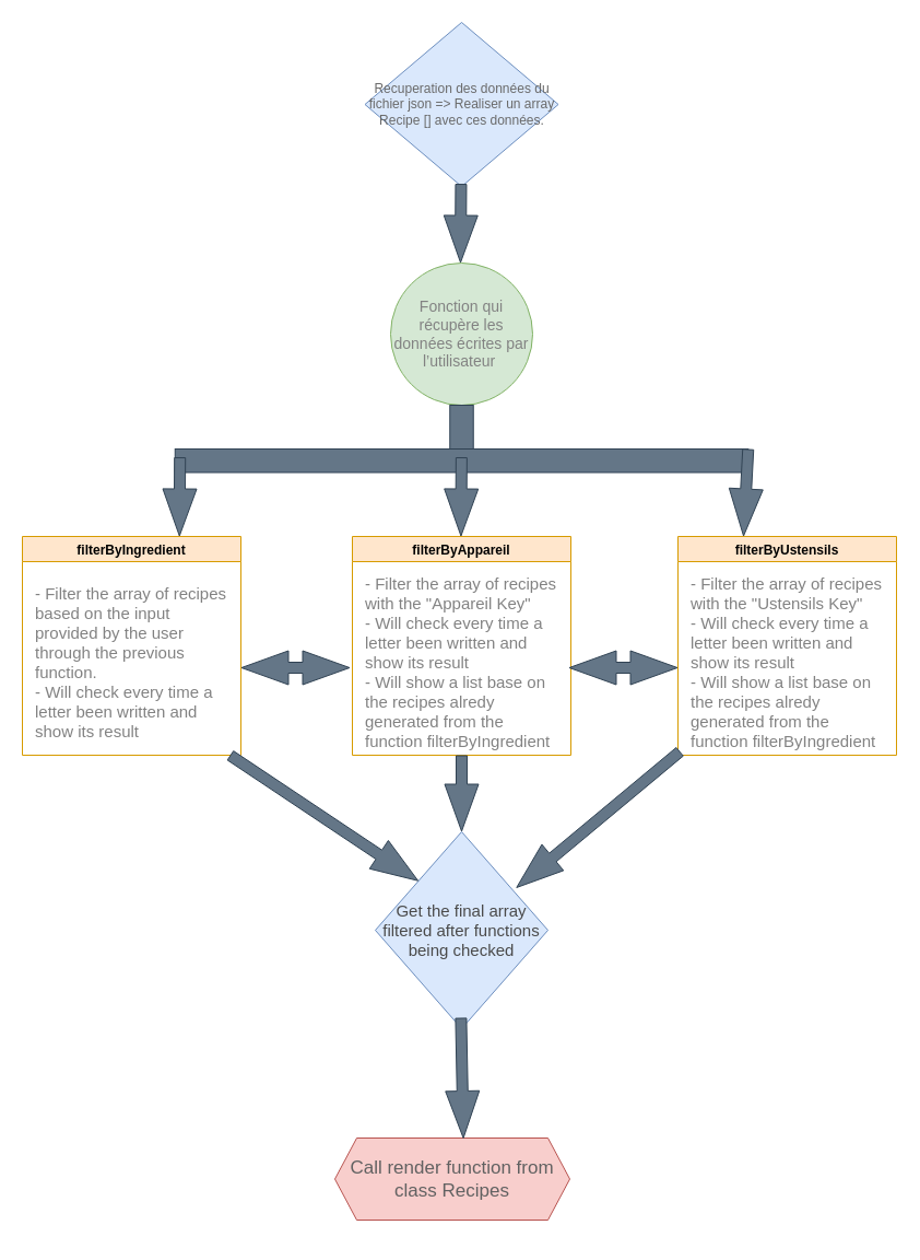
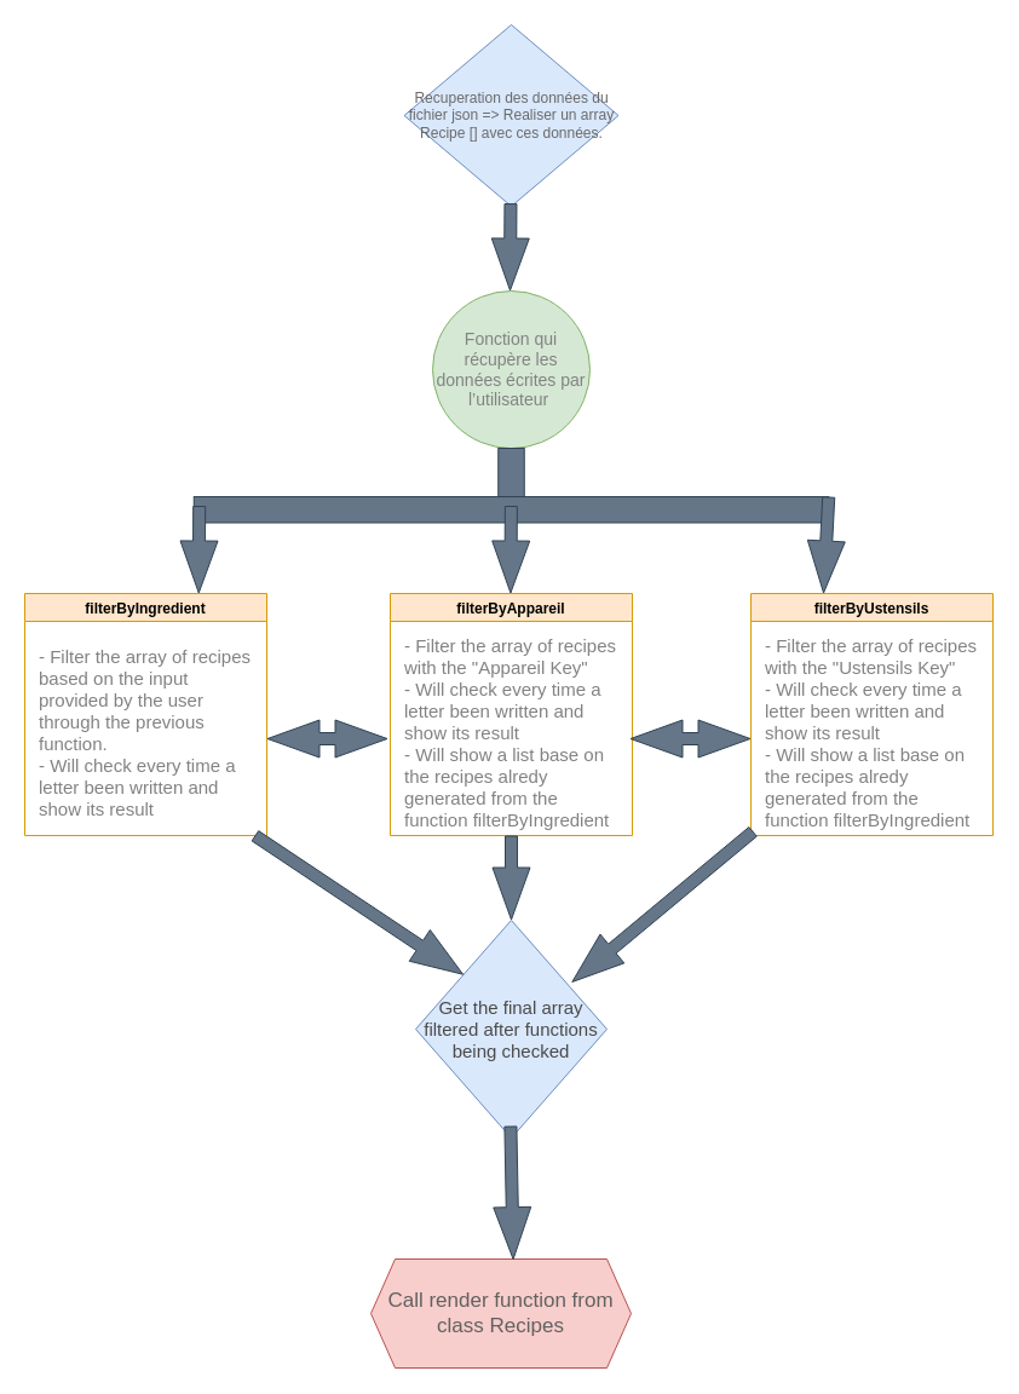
  <mxCell id="0" />
  <mxCell id="1" parent="0" />
  <mxCell id="2" value="&lt;div&gt;&lt;span&gt;&lt;font style=&quot;font-size: 14px&quot;&gt;Fonction qui récupère les données écrites par l’utilisateur&amp;nbsp;&lt;/font&gt;&lt;/span&gt;&lt;/div&gt;" style="ellipse;whiteSpace=wrap;html=1;aspect=fixed;hachureGap=4;pointerEvents=0;align=center;fillColor=#d5e8d4;strokeColor=#82b366;fontColor=#828282;" parent="1" vertex="1"><mxGeometry x="357" y="240" width="130" height="130" as="geometry" /></mxCell>
  <mxCell id="3" value="filterByIngredient" style="swimlane;hachureGap=4;pointerEvents=0;fillColor=#ffe6cc;strokeColor=#d79b00;" parent="1" vertex="1"><mxGeometry x="20" y="490" width="200" height="200" as="geometry"><mxRectangle x="58" y="410" width="130" height="23" as="alternateBounds" /></mxGeometry></mxCell>
  <mxCell id="4" value="&lt;font style=&quot;font-size: 15px&quot;&gt;- Filter the array of recipes based on the input provided by the user through the previous function.&amp;nbsp;&lt;br&gt;- Will check every time a letter been written and show its result&amp;nbsp;&lt;br&gt;&lt;/font&gt;" style="text;html=1;strokeColor=none;fillColor=none;align=left;verticalAlign=middle;whiteSpace=wrap;rounded=0;hachureGap=4;pointerEvents=0;fontColor=#828282;" parent="3" vertex="1"><mxGeometry x="10" y="30" width="180" height="170" as="geometry" /></mxCell>
  <mxCell id="5" value="filterByAppareil" style="swimlane;hachureGap=4;pointerEvents=0;fillColor=#ffe6cc;strokeColor=#d79b00;" parent="1" vertex="1"><mxGeometry x="322" y="490" width="200" height="200" as="geometry" /></mxCell>
  <mxCell id="6" value="&lt;font style=&quot;font-size: 15px&quot;&gt;- Filter the array of recipes with the &quot;Appareil Key&quot;&lt;br&gt;- Will check every time a letter been written and show its result&amp;nbsp;&lt;br&gt;- Will show a list base on the recipes alredy generated from the function filterByIngredient&lt;br&gt;&lt;/font&gt;" style="text;html=1;strokeColor=none;fillColor=none;align=left;verticalAlign=middle;whiteSpace=wrap;rounded=0;hachureGap=4;pointerEvents=0;fontColor=#828282;" parent="5" vertex="1"><mxGeometry x="10" y="30" width="180" height="170" as="geometry" /></mxCell>
  <mxCell id="7" value="filterByUstensils" style="swimlane;hachureGap=4;pointerEvents=0;fillColor=#ffe6cc;strokeColor=#d79b00;" parent="1" vertex="1"><mxGeometry x="620" y="490" width="200" height="200" as="geometry" /></mxCell>
  <mxCell id="8" value="&lt;font style=&quot;font-size: 15px&quot;&gt;- Filter the array of recipes with the &quot;Ustensils Key&quot;&lt;br&gt;- Will check every time a letter been written and show its result&amp;nbsp;&lt;br&gt;- Will show a list base on the recipes alredy generated from the function filterByIngredient&lt;br&gt;&lt;/font&gt;" style="text;html=1;strokeColor=none;fillColor=none;align=left;verticalAlign=middle;whiteSpace=wrap;rounded=0;hachureGap=4;pointerEvents=0;fontColor=#828282;" parent="7" vertex="1"><mxGeometry x="10" y="30" width="180" height="170" as="geometry" /></mxCell>
  <mxCell id="9" value="&lt;font color=&quot;#696969&quot;&gt;Recuperation des données du fichier json =&amp;gt; Realiser un array Recipe [] avec ces données.&lt;/font&gt;" style="rhombus;whiteSpace=wrap;html=1;hachureGap=4;pointerEvents=0;align=center;verticalAlign=middle;horizontal=1;fillColor=#dae8fc;strokeColor=#6c8ebf;fontColor=#A8A8A8;" parent="1" vertex="1"><mxGeometry x="333.5" y="20" width="177" height="150" as="geometry" /></mxCell>
  <mxCell id="10" value="" style="shape=flexArrow;endArrow=classic;html=1;fontColor=#A8A8A8;startSize=14;endSize=14;sourcePerimeterSpacing=8;targetPerimeterSpacing=8;fillColor=#647687;strokeColor=#314354;" parent="1" edge="1"><mxGeometry width="50" height="50" relative="1" as="geometry"><mxPoint x="421.467" y="167.542" as="sourcePoint" /><mxPoint x="421" y="240" as="targetPoint" /><Array as="points" /></mxGeometry></mxCell>
  <mxCell id="11" value="" style="rounded=0;whiteSpace=wrap;html=1;hachureGap=4;pointerEvents=0;fontColor=#ffffff;align=center;verticalAlign=middle;rotation=90;fillColor=#647687;strokeColor=#314354;" parent="1" vertex="1"><mxGeometry x="395.5" y="385.75" width="53" height="21.5" as="geometry" /></mxCell>
  <mxCell id="12" value="" style="rounded=0;whiteSpace=wrap;html=1;hachureGap=4;pointerEvents=0;fontColor=#ffffff;align=center;verticalAlign=middle;rotation=-180;fillColor=#647687;strokeColor=#314354;" parent="1" vertex="1"><mxGeometry x="159.75" y="410" width="524.5" height="21.5" as="geometry" /></mxCell>
  <mxCell id="13" value="" style="shape=flexArrow;endArrow=classic;html=1;fontColor=#A8A8A8;startSize=14;endSize=14;sourcePerimeterSpacing=8;targetPerimeterSpacing=8;fillColor=#647687;strokeColor=#314354;exitX=0;exitY=1;exitDx=0;exitDy=0;" parent="1" source="12" edge="1"><mxGeometry width="50" height="50" relative="1" as="geometry"><mxPoint x="680.467" y="417.542" as="sourcePoint" /><mxPoint x="680" y="490" as="targetPoint" /><Array as="points" /></mxGeometry></mxCell>
  <mxCell id="14" value="" style="shape=flexArrow;endArrow=classic;html=1;fontColor=#A8A8A8;startSize=14;endSize=14;sourcePerimeterSpacing=8;targetPerimeterSpacing=8;fillColor=#647687;strokeColor=#314354;" parent="1" edge="1"><mxGeometry width="50" height="50" relative="1" as="geometry"><mxPoint x="421.877" y="417.542" as="sourcePoint" /><mxPoint x="421.41" y="490" as="targetPoint" /><Array as="points" /></mxGeometry></mxCell>
  <mxCell id="15" value="" style="shape=flexArrow;endArrow=classic;html=1;fontColor=#A8A8A8;startSize=14;endSize=14;sourcePerimeterSpacing=8;targetPerimeterSpacing=8;fillColor=#647687;strokeColor=#314354;" parent="1" edge="1"><mxGeometry width="50" height="50" relative="1" as="geometry"><mxPoint x="164.217" y="417.542" as="sourcePoint" /><mxPoint x="163.75" y="490" as="targetPoint" /><Array as="points" /></mxGeometry></mxCell>
  <mxCell id="16" value="" style="shape=flexArrow;endArrow=classic;startArrow=classic;html=1;fontColor=#A8A8A8;startSize=14;endSize=14;sourcePerimeterSpacing=8;targetPerimeterSpacing=8;fillColor=#647687;strokeColor=#314354;" parent="1" edge="1"><mxGeometry width="100" height="100" relative="1" as="geometry"><mxPoint x="220" y="610" as="sourcePoint" /><mxPoint x="320" y="610" as="targetPoint" /></mxGeometry></mxCell>
  <mxCell id="17" value="" style="shape=flexArrow;endArrow=classic;startArrow=classic;html=1;fontColor=#A8A8A8;startSize=14;endSize=14;sourcePerimeterSpacing=8;targetPerimeterSpacing=8;fillColor=#647687;strokeColor=#314354;" parent="1" edge="1"><mxGeometry width="100" height="100" relative="1" as="geometry"><mxPoint x="520" y="610" as="sourcePoint" /><mxPoint x="620" y="610" as="targetPoint" /></mxGeometry></mxCell>
- <mxCell id="18" value="&lt;font style=&quot;font-size: 17px&quot; color=&quot;#616161&quot;&gt;Call render function from class Recipes&lt;/font&gt;" style="shape=hexagon;perimeter=hexagonPerimeter2;whiteSpace=wrap;html=1;fixedSize=1;hachureGap=4;pointerEvents=0;align=center;verticalAlign=middle;fillColor=#f8cecc;strokeColor=#b85450;" parent="1" vertex="1"><mxGeometry x="306" y="1040" width="215" height="75" as="geometry" /></mxCell>
+ <mxCell id="18" value="&lt;font style=&quot;font-size: 17px&quot; color=&quot;#616161&quot;&gt;Call render function from class Recipes&lt;/font&gt;" style="shape=hexagon;perimeter=hexagonPerimeter2;whiteSpace=wrap;html=1;fixedSize=1;hachureGap=4;pointerEvents=0;align=center;verticalAlign=middle;fillColor=#f8cecc;strokeColor=#b85450;" parent="1" vertex="1"><mxGeometry x="306" y="1040" width="215" height="90" as="geometry" /></mxCell>
  <mxCell id="19" value="&lt;font color=&quot;#4a4a4a&quot; style=&quot;font-size: 15px&quot;&gt;Get the final array filtered after functions being checked&lt;/font&gt;" style="rhombus;whiteSpace=wrap;html=1;hachureGap=4;pointerEvents=0;align=center;verticalAlign=middle;fillColor=#dae8fc;strokeColor=#6c8ebf;" parent="1" vertex="1"><mxGeometry x="343" y="760" width="158" height="180" as="geometry" /></mxCell>
  <mxCell id="20" value="" style="shape=flexArrow;endArrow=classic;html=1;fontColor=#A8A8A8;startSize=14;endSize=14;sourcePerimeterSpacing=8;targetPerimeterSpacing=8;fillColor=#647687;strokeColor=#314354;entryX=0;entryY=0;entryDx=0;entryDy=0;exitX=1;exitY=1;exitDx=0;exitDy=0;" parent="1" source="4" target="19" edge="1"><mxGeometry width="50" height="50" relative="1" as="geometry"><mxPoint x="160.467" y="687.542" as="sourcePoint" /><mxPoint x="160" y="760" as="targetPoint" /><Array as="points" /></mxGeometry></mxCell>
  <mxCell id="21" value="" style="shape=flexArrow;endArrow=classic;html=1;fontColor=#A8A8A8;startSize=14;endSize=14;sourcePerimeterSpacing=8;targetPerimeterSpacing=8;fillColor=#647687;strokeColor=#314354;entryX=0.816;entryY=0.285;entryDx=0;entryDy=0;entryPerimeter=0;" parent="1" source="8" target="19" edge="1"><mxGeometry width="50" height="50" relative="1" as="geometry"><mxPoint x="520.997" y="690.002" as="sourcePoint" /><mxPoint x="743.03" y="807.46" as="targetPoint" /><Array as="points" /></mxGeometry></mxCell>
  <mxCell id="22" value="" style="shape=flexArrow;endArrow=classic;html=1;fontColor=#A8A8A8;startSize=14;endSize=14;sourcePerimeterSpacing=8;targetPerimeterSpacing=8;fillColor=#647687;strokeColor=#314354;entryX=0.5;entryY=0;entryDx=0;entryDy=0;exitX=0.5;exitY=1;exitDx=0;exitDy=0;" parent="1" source="6" target="19" edge="1"><mxGeometry width="50" height="50" relative="1" as="geometry"><mxPoint x="180.467" y="707.542" as="sourcePoint" /><mxPoint x="402.5" y="825" as="targetPoint" /><Array as="points" /></mxGeometry></mxCell>
  <mxCell id="23" value="" style="shape=flexArrow;endArrow=classic;html=1;fontColor=#A8A8A8;startSize=14;endSize=14;sourcePerimeterSpacing=8;targetPerimeterSpacing=8;fillColor=#647687;strokeColor=#314354;entryX=0.547;entryY=0.007;entryDx=0;entryDy=0;exitX=0.5;exitY=1;exitDx=0;exitDy=0;entryPerimeter=0;" parent="1" target="18" edge="1"><mxGeometry width="50" height="50" relative="1" as="geometry"><mxPoint x="421.41" y="930" as="sourcePoint" /><mxPoint x="421.41" y="1000" as="targetPoint" /><Array as="points" /></mxGeometry></mxCell>
